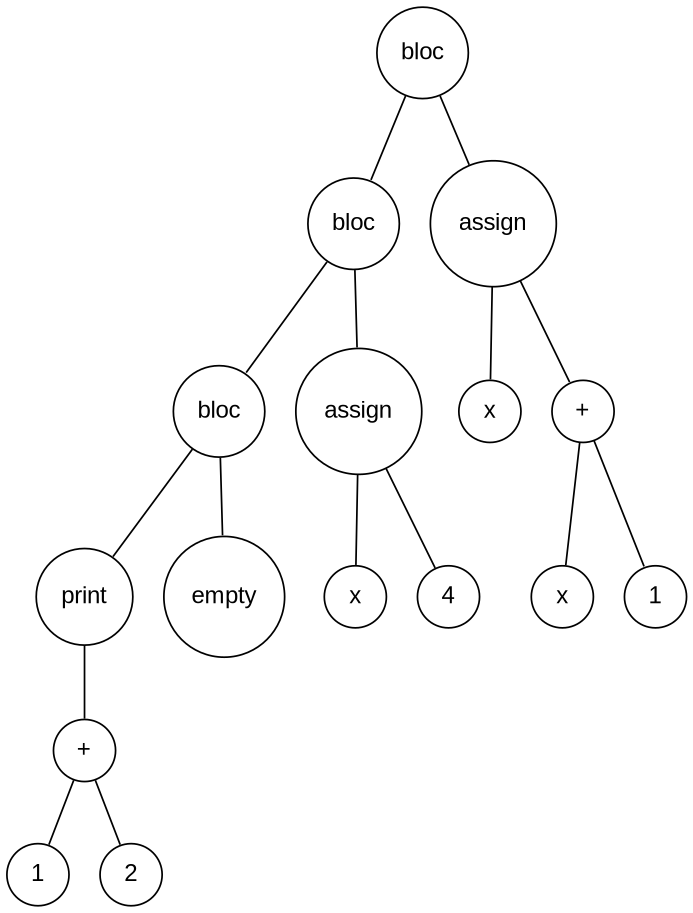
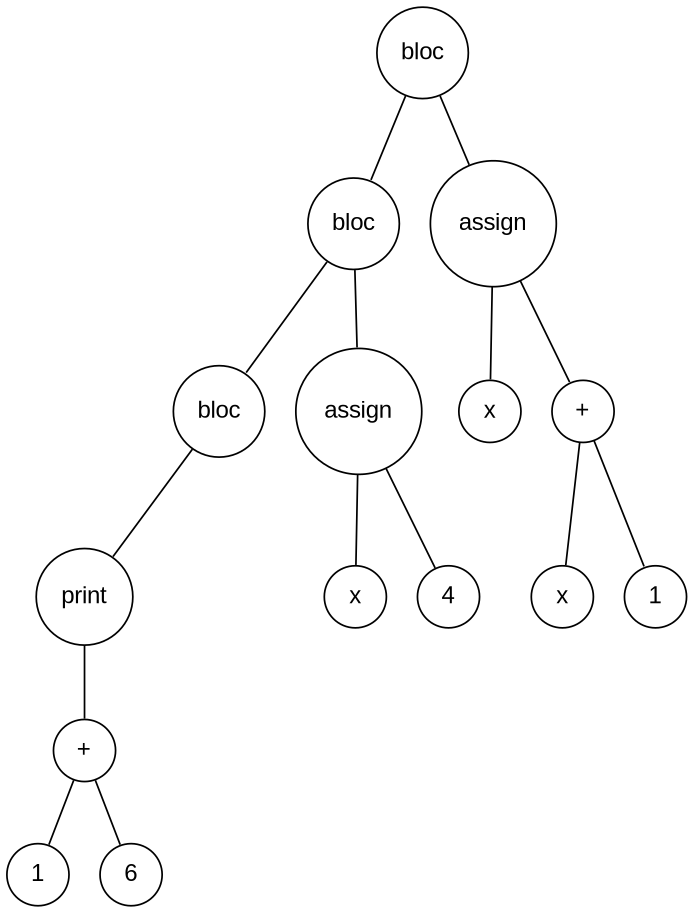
  digraph {
    fontname="Liberation Sans"
    node [fontname="Liberation Sans" shape=circle]
    edge [arrowsize=0 fontname="Liberation Sans"]
    n1 [label=bloc]
    n2 [label=bloc]
    n3 [label=assign]
    n4 [label=bloc]
    n5 [label=assign]
    n6 [label=x]
    n7 [label="+"]
    n8 [label=print]
-   n9 [label=empty]
    n10 [label=x]
    n11 [label=4]
    n12 [label="+"]
    n13 [label=1]
-   n14 [label=2]
+   n14 [label=6]
    n15 [label=x]
    n16 [label=1]
    n1 -> n2
    n1 -> n3
    n2 -> n4
    n2 -> n5
    n3 -> n6
    n3 -> n7
    n4 -> n8
-   n4 -> n9
    n5 -> n10
    n5 -> n11
    n7 -> n15
    n7 -> n16
    n8 -> n12
    n12 -> n13
    n12 -> n14
  }
